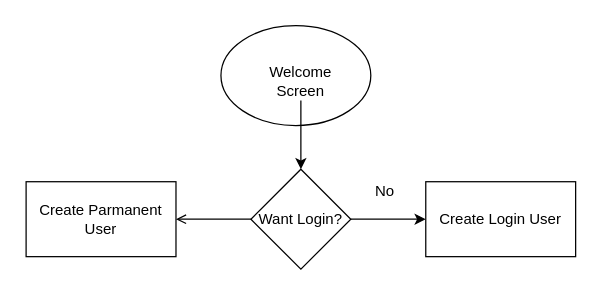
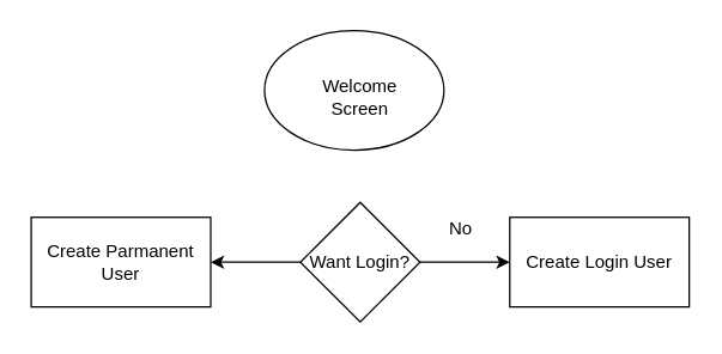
  <mxCell id="0" />
  <mxCell id="1" parent="0" />
  <mxCell id="2" value="" style="ellipse;whiteSpace=wrap;html=1;" vertex="1" parent="1"><mxGeometry x="176" y="20" width="120" height="80" as="geometry" /></mxCell>
- <mxCell id="3" value="" style="edgeStyle=orthogonalEdgeStyle;rounded=0;orthogonalLoop=1;jettySize=auto;html=1;" edge="1" parent="1" source="4" target="7"><mxGeometry relative="1" as="geometry" /></mxCell>
  <mxCell id="4" value="Welcome Screen" style="text;html=1;align=center;verticalAlign=middle;whiteSpace=wrap;rounded=0;" vertex="1" parent="1"><mxGeometry x="210" y="50" width="60" height="30" as="geometry" /></mxCell>
- <mxCell id="5" value="" style="edgeStyle=orthogonalEdgeStyle;rounded=0;orthogonalLoop=1;jettySize=auto;html=1;endArrow=open;" edge="1" parent="1" source="7" target="8"><mxGeometry relative="1" as="geometry" /></mxCell>
+ <mxCell id="5" value="" style="edgeStyle=orthogonalEdgeStyle;rounded=0;orthogonalLoop=1;jettySize=auto;html=1;" edge="1" parent="1" source="7" target="8"><mxGeometry relative="1" as="geometry" /></mxCell>
  <mxCell id="6" value="" style="edgeStyle=orthogonalEdgeStyle;rounded=0;orthogonalLoop=1;jettySize=auto;html=1;" edge="1" parent="1" source="7" target="9"><mxGeometry relative="1" as="geometry" /></mxCell>
  <mxCell id="7" value="Want Login?" style="rhombus;whiteSpace=wrap;html=1;" vertex="1" parent="1"><mxGeometry x="200" y="135" width="80" height="80" as="geometry" /></mxCell>
  <mxCell id="8" value="Create Parmanent User" style="whiteSpace=wrap;html=1;" vertex="1" parent="1"><mxGeometry x="20" y="145" width="120" height="60" as="geometry" /></mxCell>
  <mxCell id="9" value="Create Login User" style="whiteSpace=wrap;html=1;" vertex="1" parent="1"><mxGeometry x="340" y="145" width="120" height="60" as="geometry" /></mxCell>
  <mxCell id="10" value="No" style="text;html=1;align=center;verticalAlign=middle;resizable=0;points=[];autosize=1;strokeColor=none;fillColor=none;" vertex="1" parent="1"><mxGeometry x="287" y="138" width="40" height="30" as="geometry" /></mxCell>
